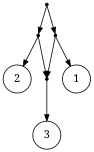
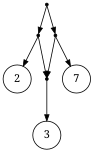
  strict digraph {
    fontname="Noto Serif"
    node [shape=point fontname="Noto Serif" fontsize=0]
    edge [arrowsize=.8 fontname="Noto Serif"]
-   1 [shape=circle fontsize=""]
+   1 [shape=circle label=7 fontsize=""]
    2 [shape=circle fontsize=""]
    2.3
    5.2
    6.2
    3 [shape=circle fontsize=""]
    4.1
    2.3 -> 5.2
    2.3 -> 6.2
    5.2 -> 2
    5.2 -> 4.1
    6.2 -> 1
    6.2 -> 4.1
    4.1 -> 3
  }
